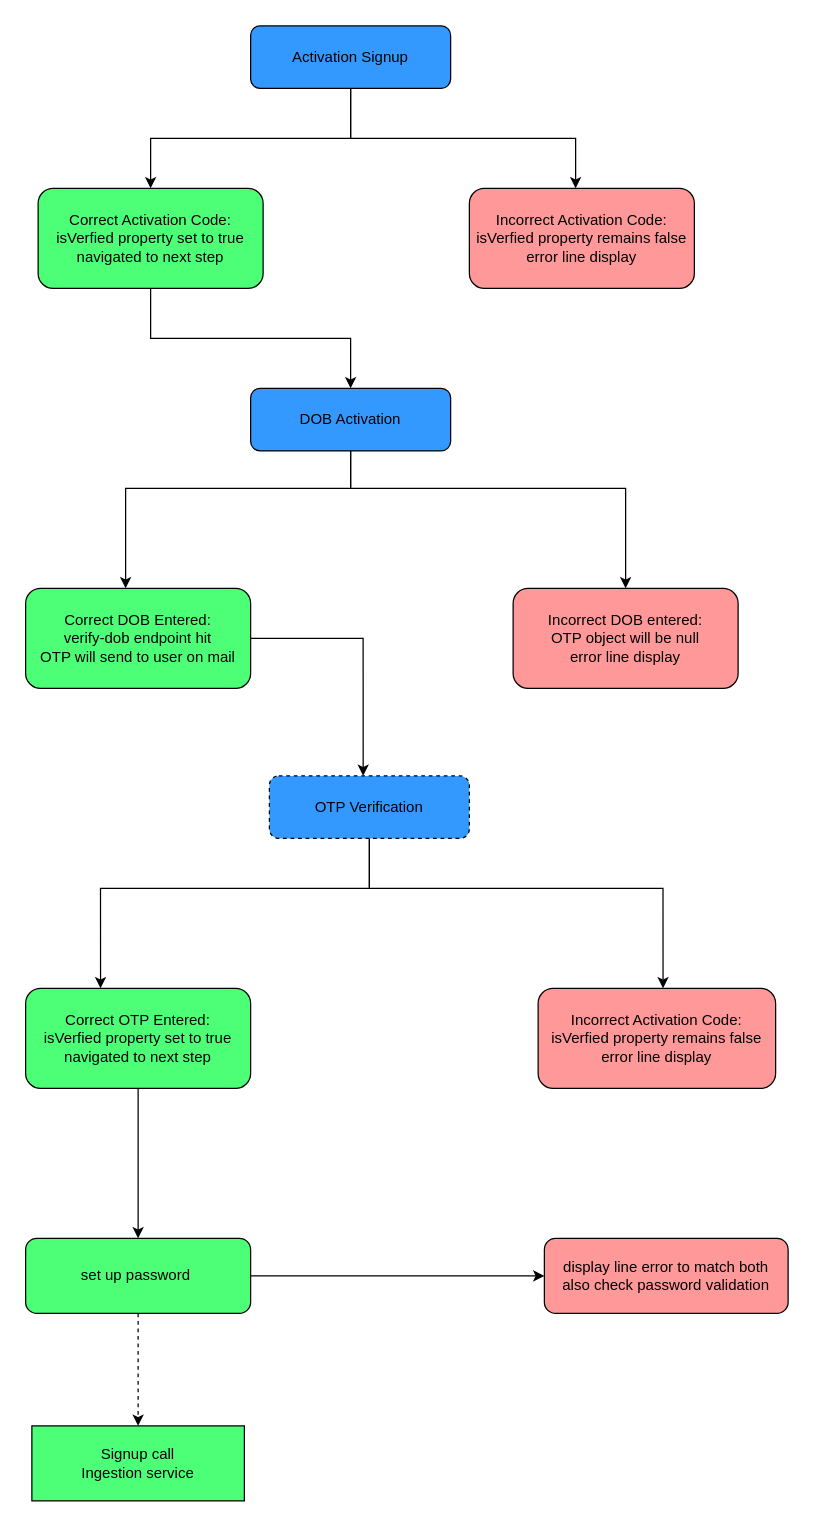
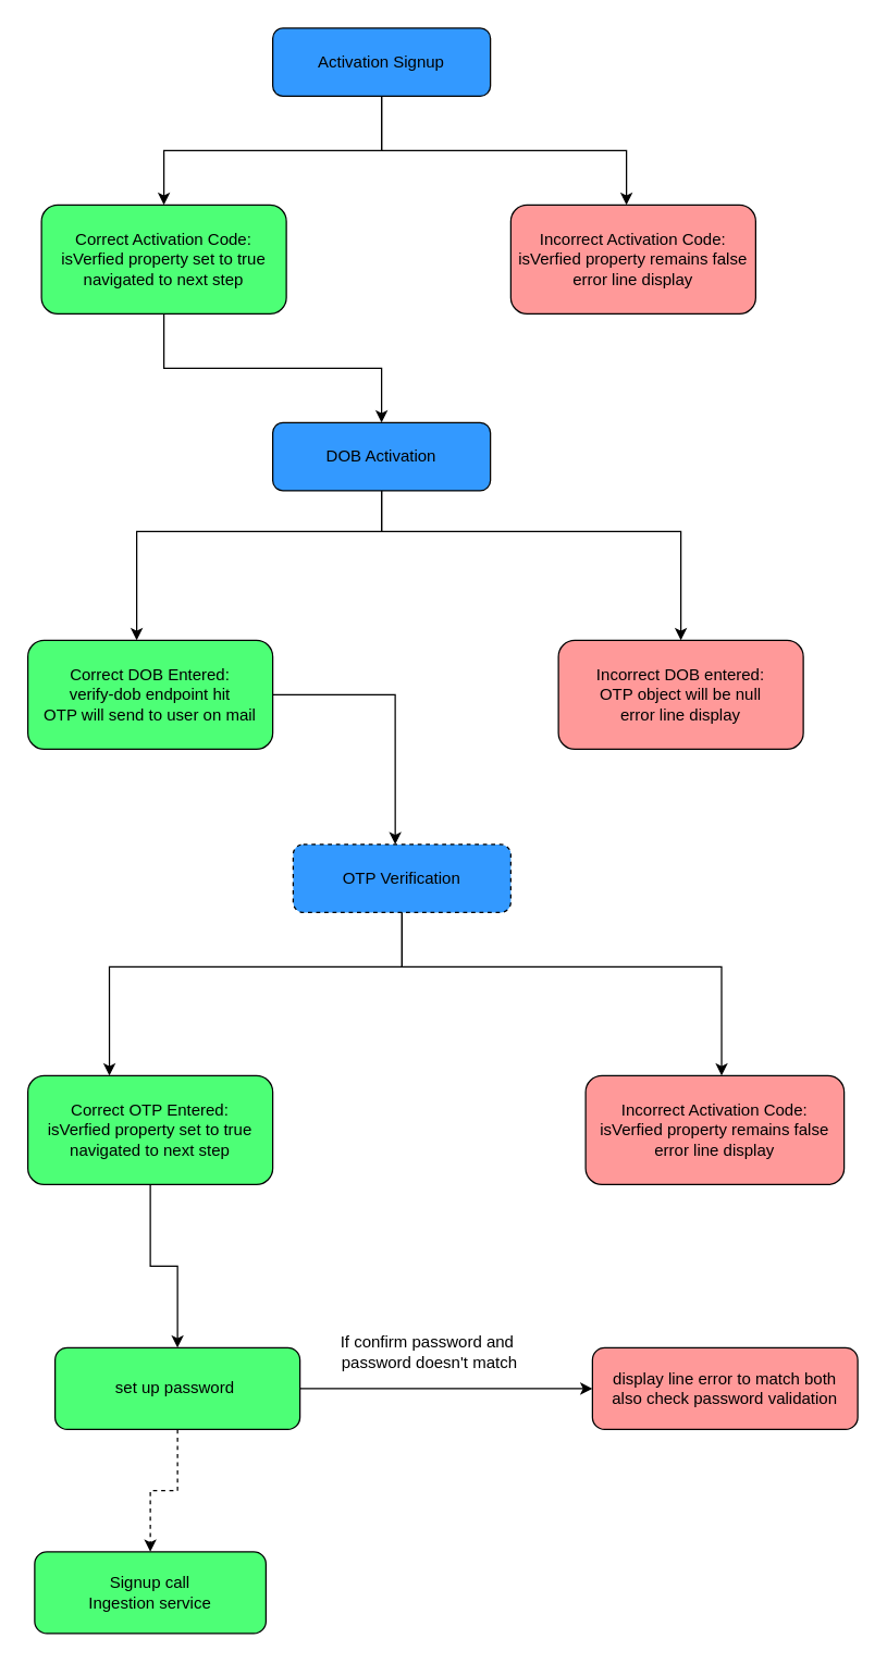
  <mxCell id="0" />
  <mxCell id="1" parent="0" />
  <mxCell id="2" value="" style="edgeStyle=orthogonalEdgeStyle;rounded=0;orthogonalLoop=1;jettySize=auto;html=1;" edge="1" parent="1" source="4" target="6"><mxGeometry relative="1" as="geometry" /></mxCell>
  <mxCell id="3" style="edgeStyle=orthogonalEdgeStyle;rounded=0;orthogonalLoop=1;jettySize=auto;html=1;" edge="1" parent="1" source="4" target="7"><mxGeometry relative="1" as="geometry"><Array as="points"><mxPoint x="280" y="110" /><mxPoint x="460" y="110" /></Array></mxGeometry></mxCell>
  <mxCell id="4" value="Activation Signup" style="rounded=1;whiteSpace=wrap;html=1;fillColor=#3399FF;" vertex="1" parent="1"><mxGeometry x="200" y="20" width="160" height="50" as="geometry" /></mxCell>
  <mxCell id="5" style="edgeStyle=orthogonalEdgeStyle;rounded=0;orthogonalLoop=1;jettySize=auto;html=1;" edge="1" parent="1" source="6" target="17"><mxGeometry relative="1" as="geometry" /></mxCell>
  <mxCell id="6" value="Correct Activation Code:&lt;div&gt;isVerfied property set to true&lt;/div&gt;&lt;div&gt;navigated to next step&lt;/div&gt;" style="rounded=1;whiteSpace=wrap;html=1;fillColor=#4DFF76;" vertex="1" parent="1"><mxGeometry x="30" y="150" width="180" height="80" as="geometry" /></mxCell>
  <mxCell id="7" value="Incorrect Activation Code:&lt;div&gt;isVerfied property remains false&lt;/div&gt;&lt;div&gt;error line display&lt;/div&gt;" style="rounded=1;whiteSpace=wrap;html=1;fillColor=#FF9999;" vertex="1" parent="1"><mxGeometry x="375" y="150" width="180" height="80" as="geometry" /></mxCell>
  <mxCell id="8" style="edgeStyle=orthogonalEdgeStyle;rounded=0;orthogonalLoop=1;jettySize=auto;html=1;entryX=0.469;entryY=0;entryDx=0;entryDy=0;entryPerimeter=0;" edge="1" parent="1" source="26" target="10"><mxGeometry relative="1" as="geometry"><mxPoint x="110" y="570" as="targetPoint" /></mxGeometry></mxCell>
  <mxCell id="9" value="Incorrect DOB entered:&lt;div&gt;OTP object will be null&lt;/div&gt;&lt;div&gt;error line display&lt;/div&gt;" style="rounded=1;whiteSpace=wrap;html=1;fillColor=#FF9999;" vertex="1" parent="1"><mxGeometry x="410" y="470" width="180" height="80" as="geometry" /></mxCell>
  <mxCell id="10" value="OTP Verification" style="rounded=1;whiteSpace=wrap;html=1;fillColor=#3399FF;dashed=1;" vertex="1" parent="1"><mxGeometry x="215" y="620" width="160" height="50" as="geometry" /></mxCell>
  <mxCell id="11" value="" style="edgeStyle=orthogonalEdgeStyle;rounded=0;orthogonalLoop=1;jettySize=auto;html=1;" edge="1" parent="1" source="12" target="22"><mxGeometry relative="1" as="geometry" /></mxCell>
  <mxCell id="12" value="Correct OTP Entered:&lt;div&gt;isVerfied property set to true&lt;/div&gt;&lt;div&gt;&lt;span style=&quot;background-color: initial;&quot;&gt;navigated to next step&lt;/span&gt;&lt;/div&gt;" style="rounded=1;whiteSpace=wrap;html=1;fillColor=#4DFF76;" vertex="1" parent="1"><mxGeometry x="20" y="790" width="180" height="80" as="geometry" /></mxCell>
  <mxCell id="13" value="Incorrect Activation Code:&lt;div&gt;isVerfied property remains false&lt;/div&gt;&lt;div&gt;error line display&lt;/div&gt;" style="whiteSpace=wrap;html=1;rounded=1;fillColor=#FF9999;" vertex="1" parent="1"><mxGeometry x="430" y="790" width="190" height="80" as="geometry" /></mxCell>
  <mxCell id="14" value="" style="edgeStyle=orthogonalEdgeStyle;rounded=0;orthogonalLoop=1;jettySize=auto;html=1;entryX=0.611;entryY=0.125;entryDx=0;entryDy=0;entryPerimeter=0;" edge="1" parent="1" target="17"><mxGeometry relative="1" as="geometry"><mxPoint x="280" y="350" as="sourcePoint" /><mxPoint x="499.98" y="450" as="targetPoint" /><Array as="points" /></mxGeometry></mxCell>
  <mxCell id="15" style="edgeStyle=orthogonalEdgeStyle;rounded=0;orthogonalLoop=1;jettySize=auto;html=1;" edge="1" parent="1" source="17" target="9"><mxGeometry relative="1" as="geometry"><Array as="points"><mxPoint x="280" y="390" /><mxPoint x="500" y="390" /></Array></mxGeometry></mxCell>
  <mxCell id="16" style="edgeStyle=orthogonalEdgeStyle;rounded=0;orthogonalLoop=1;jettySize=auto;html=1;" edge="1" parent="1" source="17" target="26"><mxGeometry relative="1" as="geometry"><Array as="points"><mxPoint x="280" y="390" /><mxPoint x="100" y="390" /></Array></mxGeometry></mxCell>
  <mxCell id="17" value="DOB Activation" style="rounded=1;whiteSpace=wrap;html=1;fillColor=#3399FF;" vertex="1" parent="1"><mxGeometry x="200" y="310" width="160" height="50" as="geometry" /></mxCell>
  <mxCell id="18" style="edgeStyle=orthogonalEdgeStyle;rounded=0;orthogonalLoop=1;jettySize=auto;html=1;entryX=0.526;entryY=0;entryDx=0;entryDy=0;entryPerimeter=0;" edge="1" parent="1" source="10" target="13"><mxGeometry relative="1" as="geometry"><Array as="points"><mxPoint x="295" y="710" /><mxPoint x="530" y="710" /></Array></mxGeometry></mxCell>
  <mxCell id="19" style="edgeStyle=orthogonalEdgeStyle;rounded=0;orthogonalLoop=1;jettySize=auto;html=1;entryX=0.333;entryY=0;entryDx=0;entryDy=0;entryPerimeter=0;" edge="1" parent="1" source="10" target="12"><mxGeometry relative="1" as="geometry"><Array as="points"><mxPoint x="295" y="710" /><mxPoint x="80" y="710" /></Array></mxGeometry></mxCell>
  <mxCell id="20" value="" style="edgeStyle=orthogonalEdgeStyle;rounded=0;orthogonalLoop=1;jettySize=auto;html=1;dashed=1;" edge="1" parent="1" source="22" target="23"><mxGeometry relative="1" as="geometry" /></mxCell>
  <mxCell id="21" value="" style="edgeStyle=orthogonalEdgeStyle;rounded=0;orthogonalLoop=1;jettySize=auto;html=1;" edge="1" parent="1" source="22" target="24"><mxGeometry relative="1" as="geometry" /></mxCell>
- <mxCell id="22" value="set up password&amp;nbsp;" style="whiteSpace=wrap;html=1;rounded=1;fillColor=#4DFF76;" vertex="1" parent="1"><mxGeometry x="20" y="990" width="180" height="60" as="geometry" /></mxCell>
- <mxCell id="23" value="Signup call&lt;div&gt;Ingestion service&lt;/div&gt;" style="whiteSpace=wrap;html=1;fillColor=#4DFF76;rounded=0;" vertex="1" parent="1"><mxGeometry x="25" y="1140" width="170" height="60" as="geometry" /></mxCell>
+ <mxCell id="22" value="set up password&amp;nbsp;" style="whiteSpace=wrap;html=1;rounded=1;fillColor=#4DFF76;" vertex="1" parent="1"><mxGeometry x="40" y="990" width="180" height="60" as="geometry" /></mxCell>
+ <mxCell id="23" value="Signup call&lt;div&gt;Ingestion service&lt;/div&gt;" style="whiteSpace=wrap;html=1;rounded=1;fillColor=#4DFF76;" vertex="1" parent="1"><mxGeometry x="25" y="1140" width="170" height="60" as="geometry" /></mxCell>
  <mxCell id="24" value="display line error to match both&lt;div&gt;also check password validation&lt;/div&gt;" style="whiteSpace=wrap;html=1;rounded=1;fillColor=#FF9999;" vertex="1" parent="1"><mxGeometry x="435" y="990" width="195" height="60" as="geometry" /></mxCell>
+ <mxCell id="25" value="If confirm password and&amp;nbsp;&lt;div&gt;password doesn't match&lt;/div&gt;" style="text;html=1;align=center;verticalAlign=middle;resizable=0;points=[];autosize=1;strokeColor=none;fillColor=none;" vertex="1" parent="1"><mxGeometry x="240" y="973" width="150" height="40" as="geometry" /></mxCell>
  <mxCell id="26" value="Correct DOB Entered:&lt;div&gt;verify-dob endpoint hit&lt;/div&gt;&lt;div&gt;OTP will send to user on mail&lt;/div&gt;" style="rounded=1;whiteSpace=wrap;html=1;fillColor=#4DFF76;" vertex="1" parent="1"><mxGeometry x="20" y="470" width="180" height="80" as="geometry" /></mxCell>
